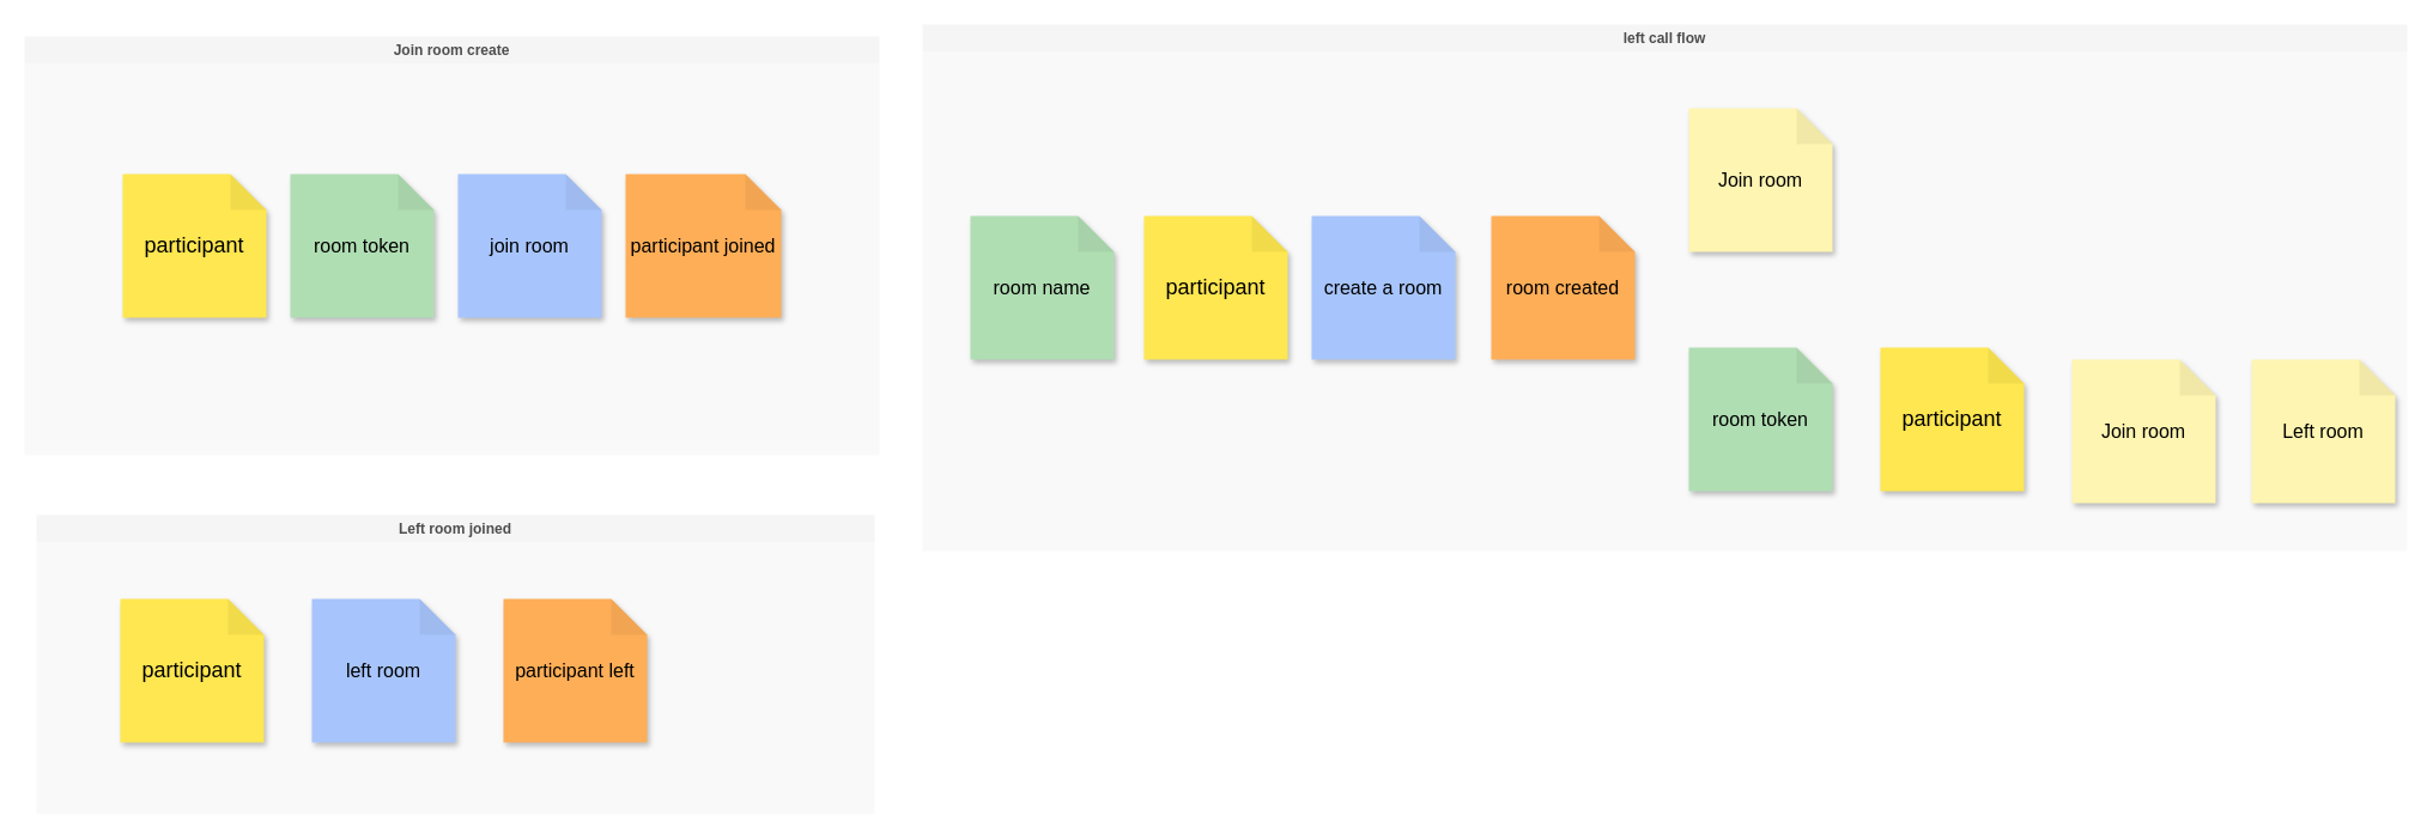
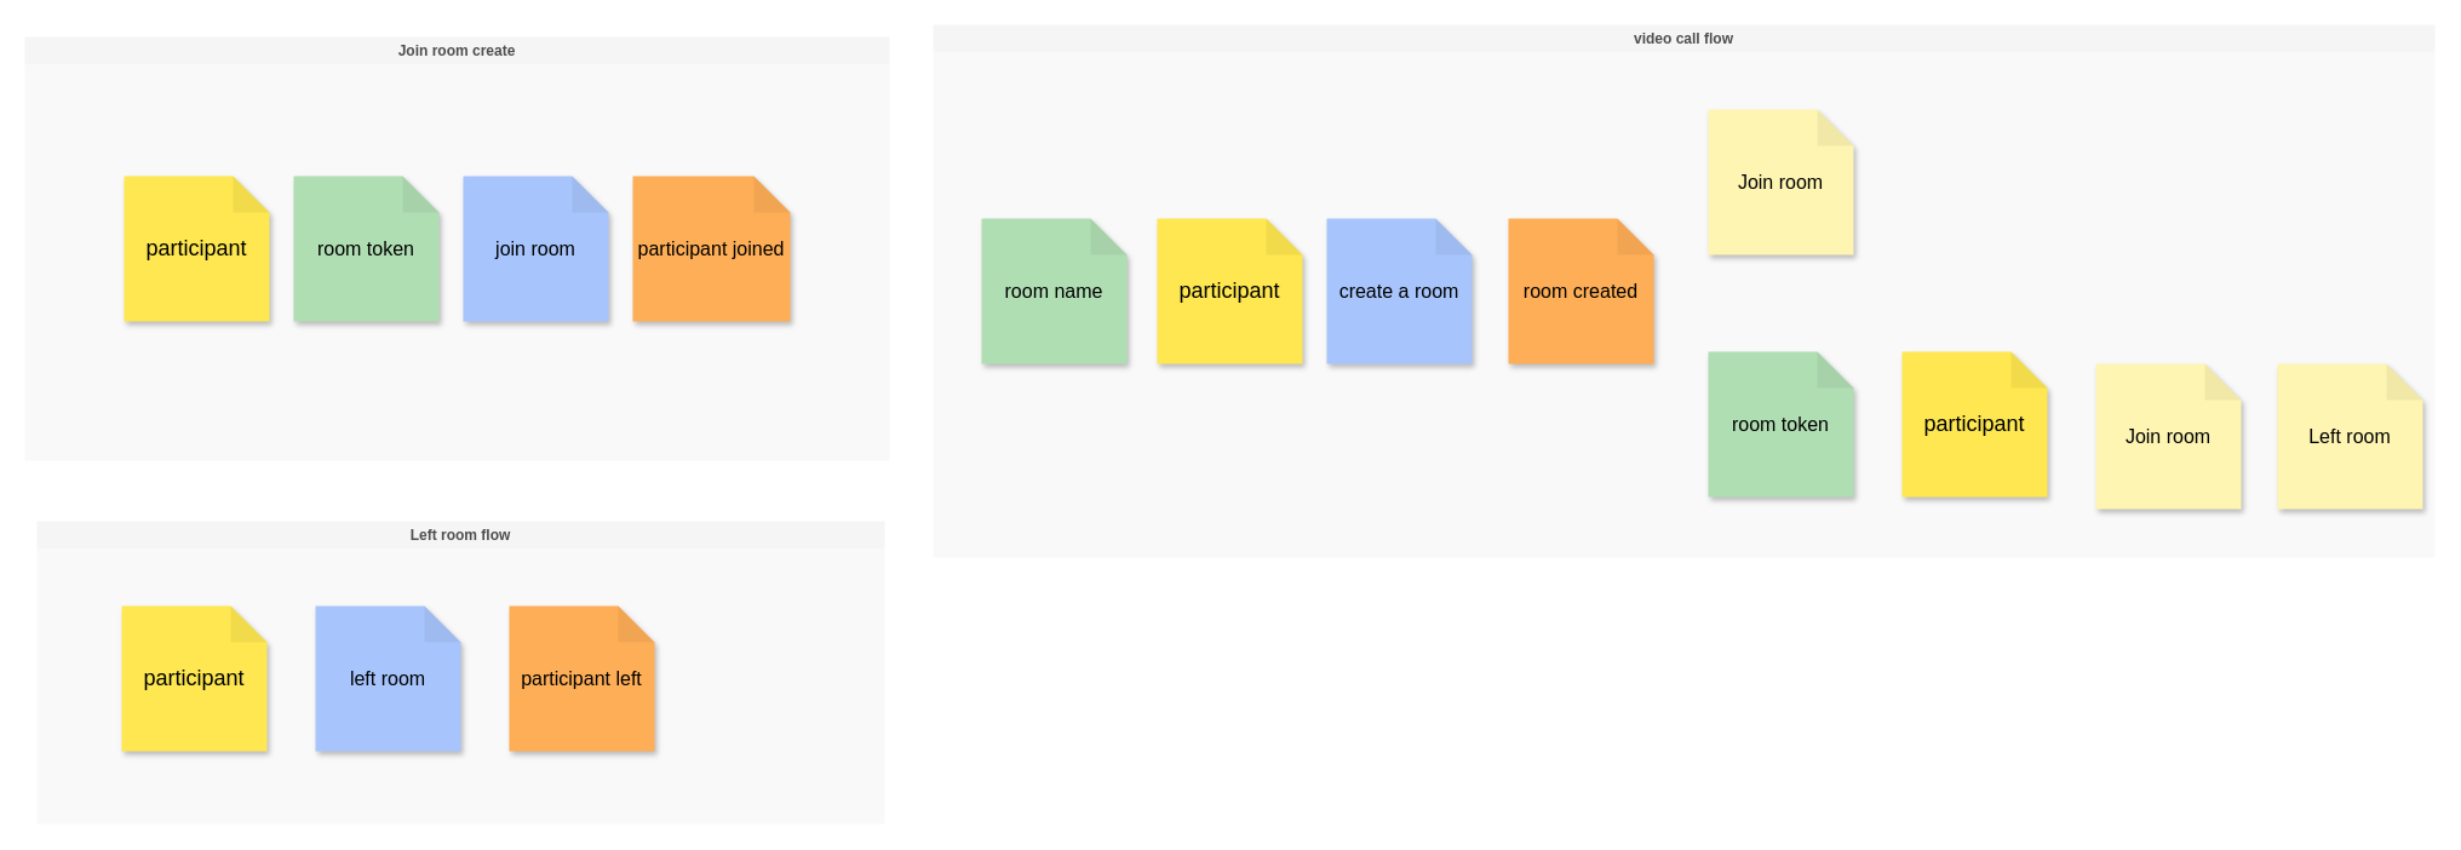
  <mxCell id="0" />
  <mxCell id="1" parent="0" />
  <mxCell id="2" value="Join room create" style="swimlane;whiteSpace=wrap;html=1;strokeColor=none;swimlaneLine=0;fillColor=#F5F5F5;gradientColor=none;swimlaneFillColor=#f9f9f9;fontStyle=1;fontColor=#4D4D4D;glass=0;shadow=0;" parent="1" vertex="1"><mxGeometry x="20" y="30" width="714" height="350" as="geometry"><mxRectangle x="488" y="-400" width="130" height="26" as="alternateBounds" /></mxGeometry></mxCell>
  <mxCell id="3" value="join room" style="shape=note;whiteSpace=wrap;html=1;backgroundOutline=1;darkOpacity=0.05;fillColor=#a7c5fc;strokeColor=none;fontSize=16;fontStyle=0;rotation=0;shadow=1;" parent="2" vertex="1"><mxGeometry x="362" y="115" width="120" height="120" as="geometry" /></mxCell>
  <mxCell id="4" value="participant joined" style="shape=note;whiteSpace=wrap;html=1;backgroundOutline=1;darkOpacity=0.05;fillColor=#feae57;strokeColor=none;fontSize=16;fontStyle=0;rotation=0;shadow=1;" parent="2" vertex="1"><mxGeometry x="502" y="115" width="130" height="120" as="geometry" /></mxCell>
  <mxCell id="5" value="room token" style="shape=note;whiteSpace=wrap;html=1;backgroundOutline=1;darkOpacity=0.05;fillColor=#b0deb3;strokeColor=none;fontSize=16;fontStyle=0;rotation=0;shadow=1;" parent="2" vertex="1"><mxGeometry x="222" y="115" width="120" height="120" as="geometry" /></mxCell>
  <mxCell id="6" value="participant" style="shape=note;whiteSpace=wrap;html=1;backgroundOutline=1;darkOpacity=0.05;fillColor=#FEE750;strokeColor=none;fontSize=18;fontStyle=0;rotation=0;shadow=1;" parent="2" vertex="1"><mxGeometry x="82" y="115" width="120" height="120" as="geometry" /></mxCell>
- <mxCell id="7" value="Left room joined" style="swimlane;whiteSpace=wrap;html=1;strokeColor=none;swimlaneLine=0;fillColor=#F5F5F5;gradientColor=none;swimlaneFillColor=#f9f9f9;fontStyle=1;fontColor=#4D4D4D;glass=0;shadow=0;" parent="1" vertex="1"><mxGeometry x="30" y="430" width="700" height="250" as="geometry"><mxRectangle x="488" y="-400" width="130" height="26" as="alternateBounds" /></mxGeometry></mxCell>
+ <mxCell id="7" value="Left room flow" style="swimlane;whiteSpace=wrap;html=1;strokeColor=none;swimlaneLine=0;fillColor=#F5F5F5;gradientColor=none;swimlaneFillColor=#f9f9f9;fontStyle=1;fontColor=#4D4D4D;glass=0;shadow=0;" parent="1" vertex="1"><mxGeometry x="30" y="430" width="700" height="250" as="geometry"><mxRectangle x="488" y="-400" width="130" height="26" as="alternateBounds" /></mxGeometry></mxCell>
  <mxCell id="8" value="left room" style="shape=note;whiteSpace=wrap;html=1;backgroundOutline=1;darkOpacity=0.05;fillColor=#a7c5fc;strokeColor=none;fontSize=16;fontStyle=0;rotation=0;shadow=1;" parent="7" vertex="1"><mxGeometry x="230" y="70" width="120" height="120" as="geometry" /></mxCell>
  <mxCell id="9" value="participant left" style="shape=note;whiteSpace=wrap;html=1;backgroundOutline=1;darkOpacity=0.05;fillColor=#feae57;strokeColor=none;fontSize=16;fontStyle=0;rotation=0;shadow=1;" parent="7" vertex="1"><mxGeometry x="390" y="70" width="120" height="120" as="geometry" /></mxCell>
  <mxCell id="10" value="participant" style="shape=note;whiteSpace=wrap;html=1;backgroundOutline=1;darkOpacity=0.05;fillColor=#FEE750;strokeColor=none;fontSize=18;fontStyle=0;rotation=0;shadow=1;" parent="7" vertex="1"><mxGeometry x="70" y="70" width="120" height="120" as="geometry" /></mxCell>
- <mxCell id="11" value="left call flow" style="swimlane;whiteSpace=wrap;html=1;strokeColor=none;swimlaneLine=0;fillColor=#F5F5F5;gradientColor=none;swimlaneFillColor=#f9f9f9;fontStyle=1;fontColor=#4D4D4D;glass=0;shadow=0;" parent="1" vertex="1"><mxGeometry x="770" y="20" width="1240" height="440" as="geometry"><mxRectangle x="488" y="-400" width="130" height="26" as="alternateBounds" /></mxGeometry></mxCell>
+ <mxCell id="11" value="video call flow" style="swimlane;whiteSpace=wrap;html=1;strokeColor=none;swimlaneLine=0;fillColor=#F5F5F5;gradientColor=none;swimlaneFillColor=#f9f9f9;fontStyle=1;fontColor=#4D4D4D;glass=0;shadow=0;" parent="1" vertex="1"><mxGeometry x="770" y="20" width="1240" height="440" as="geometry"><mxRectangle x="488" y="-400" width="130" height="26" as="alternateBounds" /></mxGeometry></mxCell>
  <mxCell id="12" value="participant" style="shape=note;whiteSpace=wrap;html=1;backgroundOutline=1;darkOpacity=0.05;fillColor=#FEE750;strokeColor=none;fontSize=18;fontStyle=0;rotation=0;shadow=1;" parent="11" vertex="1"><mxGeometry x="185" y="160" width="120" height="120" as="geometry" /></mxCell>
  <mxCell id="13" value="create a room" style="shape=note;whiteSpace=wrap;html=1;backgroundOutline=1;darkOpacity=0.05;fillColor=#a7c5fc;strokeColor=none;fontSize=16;fontStyle=0;rotation=0;shadow=1;" parent="11" vertex="1"><mxGeometry x="325" y="160" width="120" height="120" as="geometry" /></mxCell>
  <mxCell id="14" value="room created" style="shape=note;whiteSpace=wrap;html=1;backgroundOutline=1;darkOpacity=0.05;fillColor=#feae57;strokeColor=none;fontSize=16;fontStyle=0;rotation=0;shadow=1;" parent="11" vertex="1"><mxGeometry x="475" y="160" width="120" height="120" as="geometry" /></mxCell>
  <mxCell id="15" value="Join room" style="shape=note;whiteSpace=wrap;html=1;backgroundOutline=1;darkOpacity=0.05;fillColor=#fef5b2;strokeColor=none;fontSize=16;fontStyle=0;rotation=0;shadow=1;" parent="11" vertex="1"><mxGeometry x="640" y="70" width="120" height="120" as="geometry" /></mxCell>
  <mxCell id="16" value="room name" style="shape=note;whiteSpace=wrap;html=1;backgroundOutline=1;darkOpacity=0.05;fillColor=#b0deb3;strokeColor=none;fontSize=16;fontStyle=0;rotation=0;shadow=1;" parent="11" vertex="1"><mxGeometry x="40" y="160" width="120" height="120" as="geometry" /></mxCell>
  <mxCell id="17" value="room token" style="shape=note;whiteSpace=wrap;html=1;backgroundOutline=1;darkOpacity=0.05;fillColor=#b0deb3;strokeColor=none;fontSize=16;fontStyle=0;rotation=0;shadow=1;" parent="11" vertex="1"><mxGeometry x="640" y="270" width="120" height="120" as="geometry" /></mxCell>
  <mxCell id="18" value="participant" style="shape=note;whiteSpace=wrap;html=1;backgroundOutline=1;darkOpacity=0.05;fillColor=#FEE750;strokeColor=none;fontSize=18;fontStyle=0;rotation=0;shadow=1;" parent="11" vertex="1"><mxGeometry x="800" y="270" width="120" height="120" as="geometry" /></mxCell>
  <mxCell id="19" value="Join room" style="shape=note;whiteSpace=wrap;html=1;backgroundOutline=1;darkOpacity=0.05;fillColor=#fef5b2;strokeColor=none;fontSize=16;fontStyle=0;rotation=0;shadow=1;" parent="11" vertex="1"><mxGeometry x="960" y="280" width="120" height="120" as="geometry" /></mxCell>
  <mxCell id="20" value="Left room" style="shape=note;whiteSpace=wrap;html=1;backgroundOutline=1;darkOpacity=0.05;fillColor=#fef5b2;strokeColor=none;fontSize=16;fontStyle=0;rotation=0;shadow=1;" parent="11" vertex="1"><mxGeometry x="1110" y="280" width="120" height="120" as="geometry" /></mxCell>
